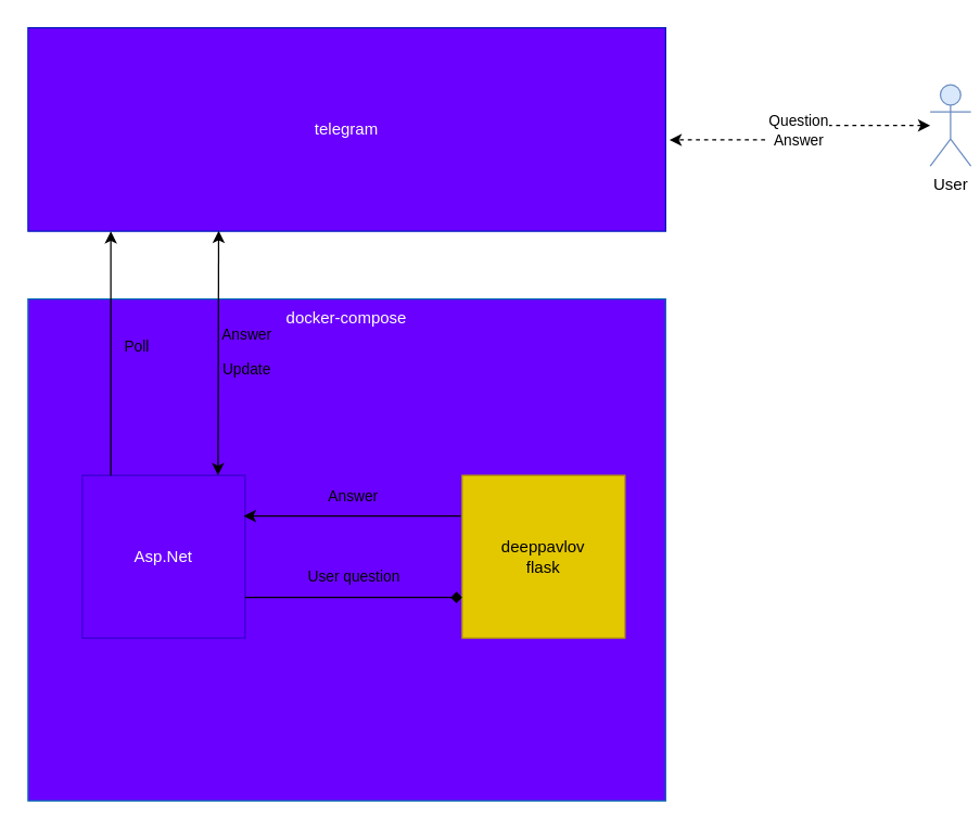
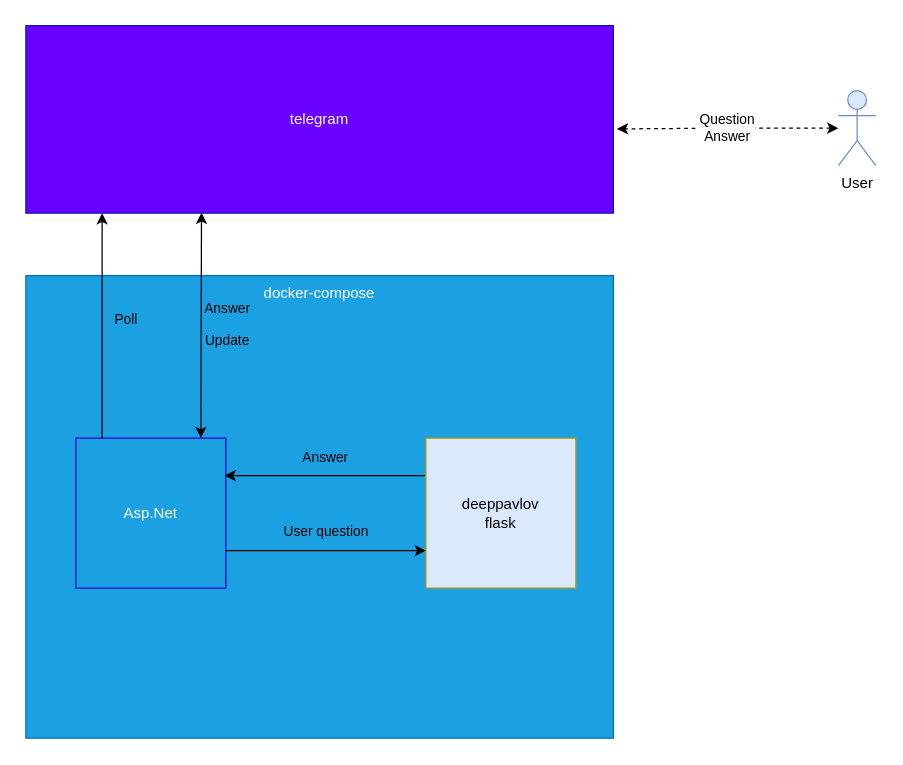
  <mxCell id="0" />
  <mxCell id="1" parent="0" />
- <mxCell id="2" value="docker-compose" style="rounded=0;whiteSpace=wrap;html=1;verticalAlign=top;spacingTop=0;fillColor=#6a00ff;fontColor=#ffffff;strokeColor=#006EAF;" parent="1" vertex="1"><mxGeometry x="20" y="220" width="470" height="370" as="geometry" /></mxCell>
- <mxCell id="3" value="Asp.Net" style="rounded=0;whiteSpace=wrap;html=1;aspect=fixed;spacingTop=0;fillColor=#6a00ff;strokeColor=#3700CC;fontColor=#ffffff;" parent="1" vertex="1"><mxGeometry x="60" y="350" width="120" height="120" as="geometry" /></mxCell>
- <mxCell id="4" value="&lt;div&gt;deeppavlov&lt;/div&gt;&lt;div&gt;flask&lt;br&gt;&lt;/div&gt;" style="whiteSpace=wrap;html=1;aspect=fixed;verticalAlign=middle;spacingTop=0;fillColor=#e3c800;strokeColor=#B09500;fontColor=#000000;" parent="1" vertex="1"><mxGeometry x="340" y="350" width="120" height="120" as="geometry" /></mxCell>
+ <mxCell id="2" value="docker-compose" style="rounded=0;whiteSpace=wrap;html=1;verticalAlign=top;spacingTop=0;fillColor=#1ba1e2;fontColor=#ffffff;strokeColor=#006EAF;" parent="1" vertex="1"><mxGeometry x="20" y="220" width="470" height="370" as="geometry" /></mxCell>
+ <mxCell id="3" value="Asp.Net" style="rounded=0;whiteSpace=wrap;html=1;aspect=fixed;spacingTop=0;fillColor=#1ba1e2;strokeColor=#3700CC;fontColor=#ffffff;" parent="1" vertex="1"><mxGeometry x="60" y="350" width="120" height="120" as="geometry" /></mxCell>
+ <mxCell id="4" value="&lt;div&gt;deeppavlov&lt;/div&gt;&lt;div&gt;flask&lt;br&gt;&lt;/div&gt;" style="whiteSpace=wrap;html=1;aspect=fixed;verticalAlign=middle;spacingTop=0;fillColor=#dae8fc;strokeColor=#B09500;fontColor=#000000;" parent="1" vertex="1"><mxGeometry x="340" y="350" width="120" height="120" as="geometry" /></mxCell>
  <mxCell id="5" value="telegram" style="rounded=0;whiteSpace=wrap;html=1;spacingTop=0;fillColor=#6a00ff;fontColor=#ffffff;strokeColor=#001DBC;" parent="1" vertex="1"><mxGeometry x="20" y="20" width="470" height="150" as="geometry" /></mxCell>
  <mxCell id="6" value="&lt;div&gt;Question&lt;/div&gt;&lt;div&gt;Answer&lt;/div&gt;" style="edgeStyle=orthogonalEdgeStyle;rounded=0;orthogonalLoop=1;jettySize=auto;html=1;entryX=1.006;entryY=0.551;entryDx=0;entryDy=0;entryPerimeter=0;startArrow=classic;startFill=1;spacingTop=0;dashed=1;" parent="1" source="7" target="5" edge="1"><mxGeometry relative="1" as="geometry" /></mxCell>
- <mxCell id="7" value="User" style="shape=umlActor;verticalLabelPosition=bottom;verticalAlign=top;html=1;outlineConnect=0;spacingTop=0;fillColor=#dae8fc;strokeColor=#6c8ebf;" parent="1" vertex="1"><mxGeometry x="685" y="62" width="30" height="60" as="geometry" /></mxCell>
+ <mxCell id="7" value="User" style="shape=umlActor;verticalLabelPosition=bottom;verticalAlign=top;html=1;outlineConnect=0;spacingTop=0;fillColor=#dae8fc;strokeColor=#6c8ebf;" parent="1" vertex="1"><mxGeometry x="670" y="72" width="30" height="60" as="geometry" /></mxCell>
  <mxCell id="8" value="Poll" style="endArrow=classic;html=1;rounded=0;exitX=0.75;exitY=0;exitDx=0;exitDy=0;spacingTop=0;labelBackgroundColor=none;" parent="1" edge="1"><mxGeometry x="0.056" y="-19" width="50" height="50" relative="1" as="geometry"><mxPoint x="81" y="350" as="sourcePoint" /><mxPoint x="81" y="170" as="targetPoint" /><mxPoint as="offset" /></mxGeometry></mxCell>
  <mxCell id="9" value="" style="endArrow=classic;html=1;rounded=0;exitX=0.15;exitY=0.998;exitDx=0;exitDy=0;exitPerimeter=0;entryX=0.25;entryY=0;entryDx=0;entryDy=0;startArrow=classic;startFill=1;spacingTop=0;" parent="1" edge="1"><mxGeometry width="50" height="50" relative="1" as="geometry"><mxPoint x="160.5" y="169.7" as="sourcePoint" /><mxPoint x="160" y="350" as="targetPoint" /></mxGeometry></mxCell>
  <mxCell id="10" value="&lt;div&gt;Answer&lt;/div&gt;&lt;div&gt;&lt;br&gt;&lt;/div&gt;&lt;div&gt;Update&lt;br&gt;&lt;/div&gt;" style="edgeLabel;html=1;align=center;verticalAlign=middle;resizable=0;points=[];spacingTop=0;labelBackgroundColor=none;" parent="9" vertex="1" connectable="0"><mxGeometry x="-0.125" y="-1" relative="1" as="geometry"><mxPoint x="21" y="10" as="offset" /></mxGeometry></mxCell>
- <mxCell id="11" value="User question" style="endArrow=diamond;html=1;rounded=0;exitX=1;exitY=0.75;exitDx=0;exitDy=0;entryX=0;entryY=0.75;entryDx=0;entryDy=0;spacingTop=0;labelBackgroundColor=none;" parent="1" source="3" target="4" edge="1"><mxGeometry y="15" width="50" height="50" relative="1" as="geometry"><mxPoint x="330" y="350" as="sourcePoint" /><mxPoint x="380" y="300" as="targetPoint" /><mxPoint as="offset" /></mxGeometry></mxCell>
+ <mxCell id="11" value="User question" style="endArrow=classic;html=1;rounded=0;exitX=1;exitY=0.75;exitDx=0;exitDy=0;entryX=0;entryY=0.75;entryDx=0;entryDy=0;spacingTop=0;labelBackgroundColor=none;" parent="1" source="3" target="4" edge="1"><mxGeometry y="15" width="50" height="50" relative="1" as="geometry"><mxPoint x="330" y="350" as="sourcePoint" /><mxPoint x="380" y="300" as="targetPoint" /><mxPoint as="offset" /></mxGeometry></mxCell>
  <mxCell id="12" value="Answer" style="endArrow=classic;rounded=0;exitX=0;exitY=0.25;exitDx=0;exitDy=0;entryX=1;entryY=0.25;entryDx=0;entryDy=0;spacingTop=0;labelBackgroundColor=none;fontColor=default;" parent="1" edge="1"><mxGeometry x="-0.013" y="-15" width="50" height="50" relative="1" as="geometry"><mxPoint x="339" y="380" as="sourcePoint" /><mxPoint x="179" y="380" as="targetPoint" /><mxPoint as="offset" /></mxGeometry></mxCell>
